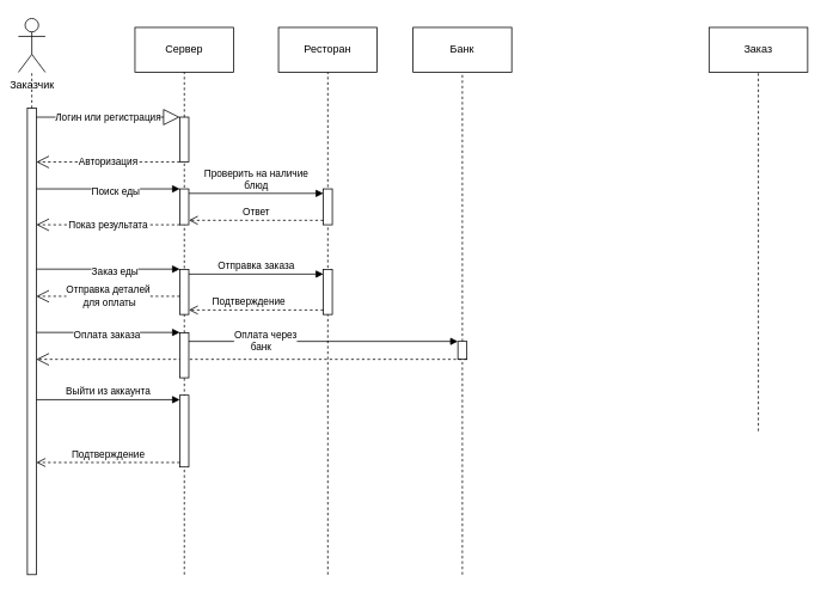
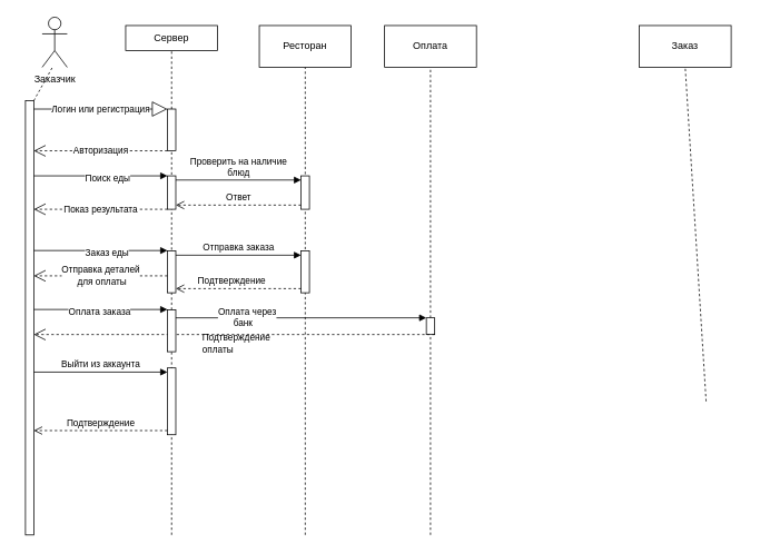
  <mxCell id="0" />
  <mxCell id="1" parent="0" />
  <mxCell id="2" value="Ресторан" style="html=1;whiteSpace=wrap;" parent="1" vertex="1"><mxGeometry x="310" y="30" width="110" height="50" as="geometry" /></mxCell>
- <mxCell id="3" value="Сервер" style="html=1;whiteSpace=wrap;" parent="1" vertex="1"><mxGeometry x="150" y="30" width="110" height="50" as="geometry" /></mxCell>
- <mxCell id="4" value="Банк" style="html=1;whiteSpace=wrap;" parent="1" vertex="1"><mxGeometry x="460" y="30" width="110" height="50" as="geometry" /></mxCell>
- <mxCell id="5" value="Заказчик" style="shape=umlActor;verticalLabelPosition=bottom;verticalAlign=top;html=1;" parent="1" vertex="1"><mxGeometry y="20" width="30" height="60" as="geometry" x="20" /></mxCell>
+ <mxCell id="3" value="Сервер" style="html=1;whiteSpace=wrap;" parent="1" vertex="1"><mxGeometry x="150" y="30" width="110" height="30" as="geometry" /></mxCell>
+ <mxCell id="4" value="Оплата" style="html=1;whiteSpace=wrap;" parent="1" vertex="1"><mxGeometry x="460" y="30" width="110" height="50" as="geometry" /></mxCell>
+ <mxCell id="5" value="Заказчик" style="shape=umlActor;verticalLabelPosition=bottom;verticalAlign=top;html=1;" parent="1" vertex="1"><mxGeometry x="50" y="20" width="30" height="60" as="geometry" /></mxCell>
  <mxCell id="6" value="" style="html=1;points=[[0,0,0,0,5],[0,1,0,0,-5],[1,0,0,0,5],[1,1,0,0,-5]];perimeter=orthogonalPerimeter;outlineConnect=0;targetShapes=umlLifeline;portConstraint=eastwest;newEdgeStyle={&quot;curved&quot;:0,&quot;rounded&quot;:0};" parent="1" vertex="1"><mxGeometry x="30" y="120" width="10" height="520" as="geometry" /></mxCell>
  <mxCell id="7" value="" style="endArrow=none;dashed=1;html=1;rounded=0;" parent="1" source="6" target="5" edge="1"><mxGeometry width="50" height="50" relative="1" as="geometry"><mxPoint x="240" y="360" as="sourcePoint" /><mxPoint x="290" y="310" as="targetPoint" /></mxGeometry></mxCell>
  <mxCell id="8" value="" style="endArrow=none;dashed=1;html=1;rounded=0;entryX=0.5;entryY=1;entryDx=0;entryDy=0;" parent="1" target="2" edge="1"><mxGeometry width="50" height="50" relative="1" as="geometry"><mxPoint x="365" y="640" as="sourcePoint" /><mxPoint x="550" y="320" as="targetPoint" /></mxGeometry></mxCell>
  <mxCell id="9" value="" style="endArrow=none;dashed=1;html=1;rounded=0;entryX=0.5;entryY=1;entryDx=0;entryDy=0;" parent="1" source="12" target="3" edge="1"><mxGeometry width="50" height="50" relative="1" as="geometry"><mxPoint x="210" y="480" as="sourcePoint" /><mxPoint x="240" y="320" as="targetPoint" /></mxGeometry></mxCell>
  <mxCell id="10" value="" style="endArrow=none;dashed=1;html=1;rounded=0;entryX=0.5;entryY=1;entryDx=0;entryDy=0;" parent="1" source="14" target="4" edge="1"><mxGeometry width="50" height="50" relative="1" as="geometry"><mxPoint x="520" y="480" as="sourcePoint" /><mxPoint x="390" y="320" as="targetPoint" /></mxGeometry></mxCell>
  <mxCell id="11" value="" style="endArrow=none;dashed=1;html=1;rounded=0;entryX=0.5;entryY=1;entryDx=0;entryDy=0;" parent="1" target="12" edge="1" source="28"><mxGeometry width="50" height="50" relative="1" as="geometry"><mxPoint x="205" y="480" as="sourcePoint" /><mxPoint x="205" y="80" as="targetPoint" /></mxGeometry></mxCell>
  <mxCell id="12" value="" style="html=1;points=[[0,0,0,0,5],[0,1,0,0,-5],[1,0,0,0,5],[1,1,0,0,-5]];perimeter=orthogonalPerimeter;outlineConnect=0;targetShapes=umlLifeline;portConstraint=eastwest;newEdgeStyle={&quot;curved&quot;:0,&quot;rounded&quot;:0};" parent="1" vertex="1"><mxGeometry x="200" y="130" width="10" height="50" as="geometry" /></mxCell>
  <mxCell id="13" value="" style="endArrow=none;dashed=1;html=1;rounded=0;entryX=0.5;entryY=1;entryDx=0;entryDy=0;" parent="1" target="14" edge="1"><mxGeometry width="50" height="50" relative="1" as="geometry"><mxPoint x="515" y="640" as="sourcePoint" /><mxPoint x="515" y="80" as="targetPoint" /></mxGeometry></mxCell>
  <mxCell id="14" value="" style="html=1;points=[[0,0,0,0,5],[0,1,0,0,-5],[1,0,0,0,5],[1,1,0,0,-5]];perimeter=orthogonalPerimeter;outlineConnect=0;targetShapes=umlLifeline;portConstraint=eastwest;newEdgeStyle={&quot;curved&quot;:0,&quot;rounded&quot;:0};" parent="1" vertex="1"><mxGeometry x="510" y="380" width="10" height="20" as="geometry" /></mxCell>
- <mxCell id="15" value="Заказ" style="html=1;whiteSpace=wrap;" parent="1" vertex="1"><mxGeometry x="790" y="30" width="110" height="50" as="geometry" /></mxCell>
+ <mxCell id="15" value="Заказ" style="html=1;whiteSpace=wrap;" parent="1" vertex="1"><mxGeometry x="765" y="30" width="110" height="50" as="geometry" /></mxCell>
  <mxCell id="16" value="" style="endArrow=none;dashed=1;html=1;rounded=0;entryX=0.5;entryY=1;entryDx=0;entryDy=0;" parent="1" target="15" edge="1"><mxGeometry width="50" height="50" relative="1" as="geometry"><mxPoint x="845" y="480" as="sourcePoint" /><mxPoint x="560" y="320" as="targetPoint" /></mxGeometry></mxCell>
  <mxCell id="17" value="" style="endArrow=none;dashed=1;html=1;rounded=0;entryX=0.5;entryY=1;entryDx=0;entryDy=0;" parent="1" edge="1"><mxGeometry width="50" height="50" relative="1" as="geometry"><mxPoint x="365" y="310" as="sourcePoint" /><mxPoint x="365" y="350" as="targetPoint" /></mxGeometry></mxCell>
  <mxCell id="18" value="Логин или регистрация" style="endArrow=block;endSize=16;endFill=0;html=1;rounded=0;fillColor=#000000;strokeColor=#000000;" parent="1" edge="1"><mxGeometry width="160" relative="1" as="geometry"><mxPoint x="40" y="130" as="sourcePoint" /><mxPoint x="200" y="130" as="targetPoint" /><mxPoint as="offset" /></mxGeometry></mxCell>
  <mxCell id="19" value="Авторизация" style="endArrow=open;endSize=12;dashed=1;html=1;rounded=0;" edge="1" parent="1"><mxGeometry width="160" relative="1" as="geometry"><mxPoint x="200" y="180" as="sourcePoint" /><mxPoint x="40" y="180" as="targetPoint" /></mxGeometry></mxCell>
  <mxCell id="20" value="" style="html=1;points=[[0,0,0,0,5],[0,1,0,0,-5],[1,0,0,0,5],[1,1,0,0,-5]];perimeter=orthogonalPerimeter;outlineConnect=0;targetShapes=umlLifeline;portConstraint=eastwest;newEdgeStyle={&quot;curved&quot;:0,&quot;rounded&quot;:0};" vertex="1" parent="1"><mxGeometry x="200" y="210" width="10" height="40" as="geometry" /></mxCell>
  <mxCell id="21" value="Поиск еды" style="endArrow=block;endFill=1;html=1;edgeStyle=orthogonalEdgeStyle;align=left;verticalAlign=top;rounded=0;" edge="1" parent="1"><mxGeometry x="-0.25" y="10" relative="1" as="geometry"><mxPoint x="40" y="210" as="sourcePoint" /><mxPoint x="200" y="210" as="targetPoint" /><mxPoint as="offset" /></mxGeometry></mxCell>
  <mxCell id="22" value="Показ результата" style="endArrow=open;endSize=12;dashed=1;html=1;rounded=0;" edge="1" parent="1"><mxGeometry width="160" relative="1" as="geometry"><mxPoint x="200" y="250" as="sourcePoint" /><mxPoint x="40" y="250" as="targetPoint" /></mxGeometry></mxCell>
  <mxCell id="23" value="" style="html=1;points=[[0,0,0,0,5],[0,1,0,0,-5],[1,0,0,0,5],[1,1,0,0,-5]];perimeter=orthogonalPerimeter;outlineConnect=0;targetShapes=umlLifeline;portConstraint=eastwest;newEdgeStyle={&quot;curved&quot;:0,&quot;rounded&quot;:0};" vertex="1" parent="1"><mxGeometry x="200" y="300" width="10" height="50" as="geometry" /></mxCell>
  <mxCell id="24" value="Заказ еды" style="endArrow=block;endFill=1;html=1;edgeStyle=orthogonalEdgeStyle;align=left;verticalAlign=top;rounded=0;" edge="1" parent="1"><mxGeometry x="-0.25" y="10" relative="1" as="geometry"><mxPoint x="40" y="299.43" as="sourcePoint" /><mxPoint x="200" y="299.43" as="targetPoint" /><mxPoint as="offset" /></mxGeometry></mxCell>
  <mxCell id="25" value="&lt;div&gt;Отправка деталей&lt;/div&gt;&lt;div&gt;&amp;nbsp;для оплаты&lt;/div&gt;" style="endArrow=open;endSize=12;dashed=1;html=1;rounded=0;" edge="1" parent="1"><mxGeometry width="160" relative="1" as="geometry"><mxPoint x="200" y="329.71" as="sourcePoint" /><mxPoint x="40" y="329.71" as="targetPoint" /></mxGeometry></mxCell>
  <mxCell id="26" value="" style="endArrow=open;endSize=12;dashed=1;html=1;rounded=0;" edge="1" parent="1" target="6"><mxGeometry width="160" relative="1" as="geometry"><mxPoint x="520" y="400" as="sourcePoint" /><mxPoint x="40" y="410" as="targetPoint" /></mxGeometry></mxCell>
  <mxCell id="27" value="" style="endArrow=none;dashed=1;html=1;rounded=0;entryX=0.5;entryY=1;entryDx=0;entryDy=0;" edge="1" parent="1" target="28"><mxGeometry width="50" height="50" relative="1" as="geometry"><mxPoint x="205" y="640" as="sourcePoint" /><mxPoint x="205" y="180" as="targetPoint" /></mxGeometry></mxCell>
  <mxCell id="28" value="" style="html=1;points=[[0,0,0,0,5],[0,1,0,0,-5],[1,0,0,0,5],[1,1,0,0,-5]];perimeter=orthogonalPerimeter;outlineConnect=0;targetShapes=umlLifeline;portConstraint=eastwest;newEdgeStyle={&quot;curved&quot;:0,&quot;rounded&quot;:0};" vertex="1" parent="1"><mxGeometry x="200" y="370.57" width="10" height="50" as="geometry" /></mxCell>
  <mxCell id="29" value="Оплата заказа" style="endArrow=block;endFill=1;html=1;edgeStyle=orthogonalEdgeStyle;align=left;verticalAlign=top;rounded=0;" edge="1" parent="1"><mxGeometry x="-0.5" y="10" relative="1" as="geometry"><mxPoint x="40" y="370" as="sourcePoint" /><mxPoint x="200" y="370" as="targetPoint" /><mxPoint as="offset" /></mxGeometry></mxCell>
  <mxCell id="30" value="&lt;div&gt;Оплата через &lt;br&gt;&lt;/div&gt;&lt;div&gt;&amp;nbsp;&amp;nbsp;&amp;nbsp;&amp;nbsp;&amp;nbsp; банк&lt;br&gt;&lt;/div&gt;" style="endArrow=block;endFill=1;html=1;edgeStyle=orthogonalEdgeStyle;align=left;verticalAlign=top;rounded=0;" edge="1" parent="1"><mxGeometry x="-0.672" y="20" relative="1" as="geometry"><mxPoint x="210" y="380" as="sourcePoint" /><mxPoint x="510" y="380" as="targetPoint" /><mxPoint as="offset" /></mxGeometry></mxCell>
+ <mxCell id="31" value="&lt;font style=&quot;font-size: 11px;&quot;&gt;Подтверждение оплаты&lt;/font&gt;" style="text;whiteSpace=wrap;html=1;" vertex="1" parent="1"><mxGeometry x="240" y="390" width="90" height="30" as="geometry" /></mxCell>
  <mxCell id="32" value="" style="html=1;points=[[0,0,0,0,5],[0,1,0,0,-5],[1,0,0,0,5],[1,1,0,0,-5]];perimeter=orthogonalPerimeter;outlineConnect=0;targetShapes=umlLifeline;portConstraint=eastwest;newEdgeStyle={&quot;curved&quot;:0,&quot;rounded&quot;:0};" vertex="1" parent="1"><mxGeometry x="360" y="300" width="10" height="50" as="geometry" /></mxCell>
  <mxCell id="33" value="Отправка заказа" style="html=1;verticalAlign=bottom;endArrow=block;curved=0;rounded=0;entryX=0;entryY=0;entryDx=0;entryDy=5;exitX=1;exitY=0;exitDx=0;exitDy=5;exitPerimeter=0;" edge="1" target="32" parent="1" source="23"><mxGeometry relative="1" as="geometry"><mxPoint x="200" y="275" as="sourcePoint" /></mxGeometry></mxCell>
  <mxCell id="34" value="Подтверждение&lt;span style=&quot;white-space: pre;&quot;&gt;&#09;&lt;/span&gt;" style="html=1;verticalAlign=bottom;endArrow=open;dashed=1;endSize=8;curved=0;rounded=0;exitX=0;exitY=1;exitDx=0;exitDy=-5;entryX=1;entryY=1;entryDx=0;entryDy=-5;entryPerimeter=0;" edge="1" source="32" parent="1" target="23"><mxGeometry relative="1" as="geometry"><mxPoint x="220" y="345" as="targetPoint" /></mxGeometry></mxCell>
  <mxCell id="35" value="" style="html=1;points=[[0,0,0,0,5],[0,1,0,0,-5],[1,0,0,0,5],[1,1,0,0,-5]];perimeter=orthogonalPerimeter;outlineConnect=0;targetShapes=umlLifeline;portConstraint=eastwest;newEdgeStyle={&quot;curved&quot;:0,&quot;rounded&quot;:0};" vertex="1" parent="1"><mxGeometry x="200" y="440" width="10" height="80" as="geometry" /></mxCell>
  <mxCell id="36" value="Выйти из аккаунта" style="html=1;verticalAlign=bottom;endArrow=block;curved=0;rounded=0;entryX=0;entryY=0;entryDx=0;entryDy=5;" edge="1" target="35" parent="1" source="6"><mxGeometry relative="1" as="geometry"><mxPoint x="130" y="445" as="sourcePoint" /></mxGeometry></mxCell>
  <mxCell id="37" value="Подтверждение" style="html=1;verticalAlign=bottom;endArrow=open;dashed=1;endSize=8;curved=0;rounded=0;exitX=0;exitY=1;exitDx=0;exitDy=-5;" edge="1" source="35" parent="1" target="6"><mxGeometry relative="1" as="geometry"><mxPoint x="130" y="515" as="targetPoint" /></mxGeometry></mxCell>
  <mxCell id="38" value="" style="html=1;points=[[0,0,0,0,5],[0,1,0,0,-5],[1,0,0,0,5],[1,1,0,0,-5]];perimeter=orthogonalPerimeter;outlineConnect=0;targetShapes=umlLifeline;portConstraint=eastwest;newEdgeStyle={&quot;curved&quot;:0,&quot;rounded&quot;:0};" vertex="1" parent="1"><mxGeometry x="360" y="210" width="10" height="40" as="geometry" /></mxCell>
  <mxCell id="39" value="&lt;div&gt;Проверить на наличие&lt;/div&gt;&lt;div&gt;блюд&lt;br&gt;&lt;/div&gt;" style="html=1;verticalAlign=bottom;endArrow=block;curved=0;rounded=0;entryX=0;entryY=0;entryDx=0;entryDy=5;" edge="1" target="38" parent="1" source="20"><mxGeometry relative="1" as="geometry"><mxPoint x="290" y="195" as="sourcePoint" /></mxGeometry></mxCell>
  <mxCell id="40" value="Ответ" style="html=1;verticalAlign=bottom;endArrow=open;dashed=1;endSize=8;curved=0;rounded=0;exitX=0;exitY=1;exitDx=0;exitDy=-5;entryX=1;entryY=1;entryDx=0;entryDy=-5;entryPerimeter=0;" edge="1" source="38" parent="1" target="20"><mxGeometry relative="1" as="geometry"><mxPoint x="290" y="265" as="targetPoint" /></mxGeometry></mxCell>
